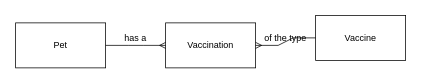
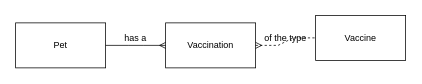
  <mxCell id="0" />
  <mxCell id="1" parent="0" />
  <mxCell id="2" value="Pet" style="rounded=0;whiteSpace=wrap;html=1;" parent="1" vertex="1"><mxGeometry x="20" y="30" width="120" height="60" as="geometry" /></mxCell>
  <mxCell id="3" value="Vaccination" style="rounded=0;whiteSpace=wrap;html=1;" parent="1" vertex="1"><mxGeometry x="220" y="30" width="120" height="60" as="geometry" /></mxCell>
  <mxCell id="4" value="" style="edgeStyle=entityRelationEdgeStyle;fontSize=12;html=1;endArrow=ERmany;rounded=0;exitX=1;exitY=0.5;exitDx=0;exitDy=0;entryX=0;entryY=0.5;entryDx=0;entryDy=0;" parent="1" source="2" target="3" edge="1"><mxGeometry width="100" height="100" relative="1" as="geometry"><mxPoint x="220" y="150" as="sourcePoint" /><mxPoint x="320" y="50" as="targetPoint" /></mxGeometry></mxCell>
  <mxCell id="5" value="has a" style="text;html=1;strokeColor=none;fillColor=none;align=center;verticalAlign=middle;whiteSpace=wrap;rounded=0;" parent="1" vertex="1"><mxGeometry x="150" y="40" width="60" height="20" as="geometry" /></mxCell>
  <mxCell id="6" value="Vaccine" style="rounded=0;whiteSpace=wrap;html=1;" vertex="1" parent="1"><mxGeometry x="420" y="20" width="120" height="60" as="geometry" /></mxCell>
- <mxCell id="7" value="" style="edgeStyle=entityRelationEdgeStyle;fontSize=12;html=1;endArrow=none;rounded=0;exitX=1;exitY=0.5;exitDx=0;exitDy=0;entryX=0;entryY=0.5;entryDx=0;entryDy=0;startArrow=ERmany;startFill=0;endFill=0;" edge="1" parent="1" source="3" target="6"><mxGeometry width="100" height="100" relative="1" as="geometry"><mxPoint x="390" y="60" as="sourcePoint" /><mxPoint x="390" y="60" as="targetPoint" /></mxGeometry></mxCell>
+ <mxCell id="7" value="" style="edgeStyle=entityRelationEdgeStyle;fontSize=12;html=1;endArrow=none;rounded=0;exitX=1;exitY=0.5;exitDx=0;exitDy=0;entryX=0;entryY=0.5;entryDx=0;entryDy=0;startArrow=ERmany;startFill=0;endFill=0;dashed=1;" edge="1" parent="1" source="3" target="6"><mxGeometry width="100" height="100" relative="1" as="geometry"><mxPoint x="390" y="60" as="sourcePoint" /><mxPoint x="390" y="60" as="targetPoint" /></mxGeometry></mxCell>
  <mxCell id="8" value="of the type" style="text;html=1;strokeColor=none;fillColor=none;align=center;verticalAlign=middle;whiteSpace=wrap;rounded=0;" vertex="1" parent="1"><mxGeometry x="350" y="40" width="60" height="20" as="geometry" /></mxCell>
